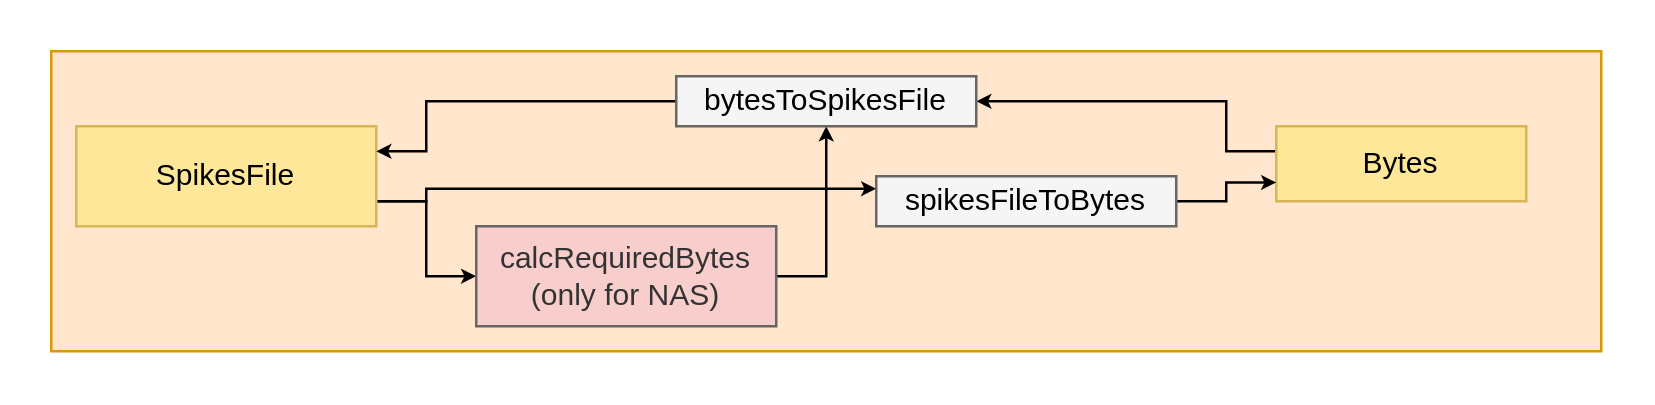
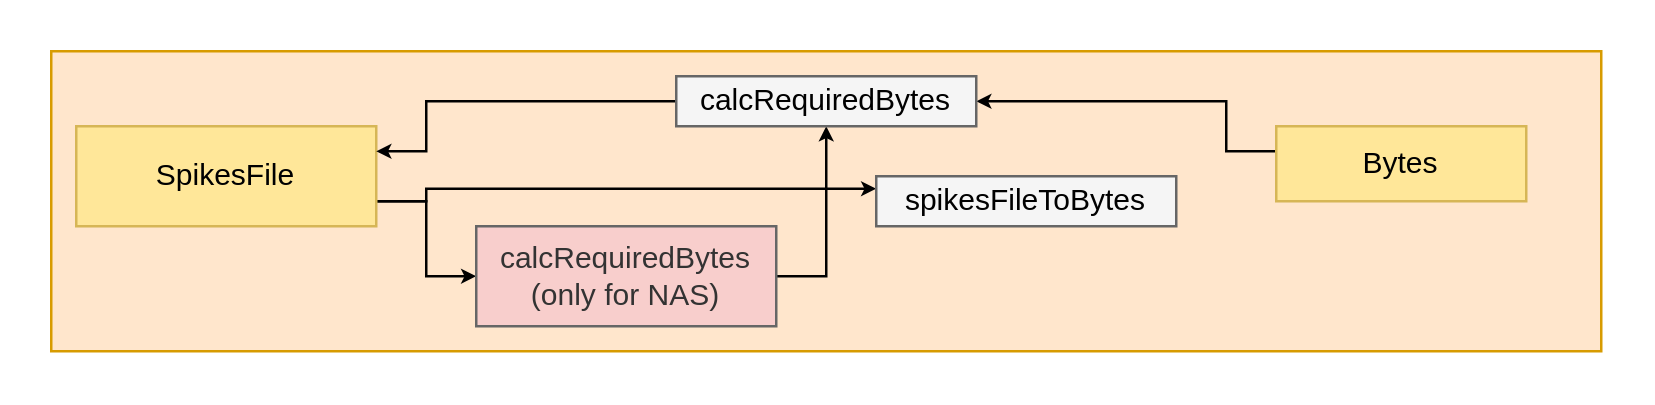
  <mxCell id="0" />
  <mxCell id="1" parent="0" />
  <mxCell id="2" value="" style="rounded=0;whiteSpace=wrap;html=1;fillColor=#FFE6CC;strokeColor=#d79b00;" parent="1" vertex="1"><mxGeometry x="20" y="20" width="620" height="120" as="geometry" /></mxCell>
  <mxCell id="3" style="edgeStyle=orthogonalEdgeStyle;rounded=0;orthogonalLoop=1;jettySize=auto;html=1;exitX=1;exitY=0.75;exitDx=0;exitDy=0;entryX=0;entryY=0.5;entryDx=0;entryDy=0;endSize=3;" edge="1" parent="1" source="5" target="9"><mxGeometry relative="1" as="geometry" /></mxCell>
  <mxCell id="4" style="edgeStyle=orthogonalEdgeStyle;rounded=0;orthogonalLoop=1;jettySize=auto;html=1;exitX=1;exitY=0.75;exitDx=0;exitDy=0;entryX=0;entryY=0.25;entryDx=0;entryDy=0;endSize=3;" edge="1" parent="1" source="5" target="11"><mxGeometry relative="1" as="geometry"><Array as="points"><mxPoint x="170" y="80" /><mxPoint x="170" y="75" /></Array></mxGeometry></mxCell>
  <mxCell id="5" value="SpikesFile" style="rounded=0;whiteSpace=wrap;html=1;fillColor=#FFE799;strokeColor=#d6b656;" parent="1" vertex="1"><mxGeometry width="120" height="40" as="geometry" x="30" y="50" /></mxCell>
  <mxCell id="6" style="edgeStyle=orthogonalEdgeStyle;rounded=0;orthogonalLoop=1;jettySize=auto;html=1;exitX=0;exitY=0.25;exitDx=0;exitDy=0;entryX=1;entryY=0.5;entryDx=0;entryDy=0;endSize=3;" edge="1" parent="1" source="7" target="13"><mxGeometry relative="1" as="geometry"><Array as="points"><mxPoint x="490" y="60" /><mxPoint x="490" y="40" /></Array></mxGeometry></mxCell>
  <mxCell id="7" value="Bytes" style="rounded=0;whiteSpace=wrap;html=1;fillColor=#FFE799;strokeColor=#d6b656;" parent="1" vertex="1"><mxGeometry x="510" y="50" width="100" height="30" as="geometry" /></mxCell>
  <mxCell id="8" style="edgeStyle=orthogonalEdgeStyle;rounded=0;orthogonalLoop=1;jettySize=auto;html=1;exitX=1;exitY=0.5;exitDx=0;exitDy=0;endSize=3;" edge="1" parent="1" source="9" target="13"><mxGeometry relative="1" as="geometry" /></mxCell>
  <mxCell id="9" value="calcRequiredBytes&lt;br&gt;(only for NAS)" style="rounded=0;whiteSpace=wrap;html=1;fillColor=#f8cecc;strokeColor=#666666;fontColor=#333333;" vertex="1" parent="1"><mxGeometry x="190" y="90" width="120" height="40" as="geometry" /></mxCell>
- <mxCell id="10" style="edgeStyle=orthogonalEdgeStyle;rounded=0;orthogonalLoop=1;jettySize=auto;html=1;exitX=1;exitY=0.5;exitDx=0;exitDy=0;entryX=0;entryY=0.75;entryDx=0;entryDy=0;endSize=3;" edge="1" parent="1" source="11" target="7"><mxGeometry relative="1" as="geometry" /></mxCell>
  <mxCell id="11" value="&lt;span style=&quot;color: rgb(0, 0, 0);&quot;&gt;spikesFileToBytes&lt;/span&gt;" style="rounded=0;whiteSpace=wrap;html=1;fillColor=#f5f5f5;strokeColor=#666666;fontColor=#333333;" vertex="1" parent="1"><mxGeometry x="350" y="70" width="120" height="20" as="geometry" /></mxCell>
  <mxCell id="12" style="edgeStyle=orthogonalEdgeStyle;rounded=0;orthogonalLoop=1;jettySize=auto;html=1;exitX=0;exitY=0.5;exitDx=0;exitDy=0;entryX=1;entryY=0.25;entryDx=0;entryDy=0;endSize=3;" edge="1" parent="1" source="13" target="5"><mxGeometry relative="1" as="geometry"><Array as="points"><mxPoint x="170" y="40" /><mxPoint x="170" y="60" /></Array></mxGeometry></mxCell>
- <mxCell id="13" value="&lt;span style=&quot;color: rgb(0, 0, 0);&quot;&gt;bytesToSpikesFile&lt;/span&gt;" style="rounded=0;whiteSpace=wrap;html=1;fillColor=#f5f5f5;strokeColor=#666666;fontColor=#333333;" vertex="1" parent="1"><mxGeometry x="270" y="30" width="120" height="20" as="geometry" /></mxCell>
+ <mxCell id="13" value="&lt;span style=&quot;color: rgb(0, 0, 0);&quot;&gt;calcRequiredBytes&lt;/span&gt;" style="rounded=0;whiteSpace=wrap;html=1;fillColor=#f5f5f5;strokeColor=#666666;fontColor=#333333;" vertex="1" parent="1"><mxGeometry x="270" y="30" width="120" height="20" as="geometry" /></mxCell>
